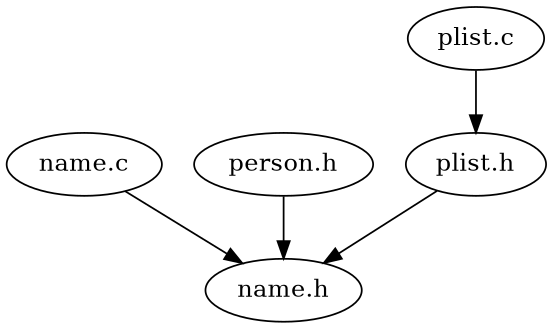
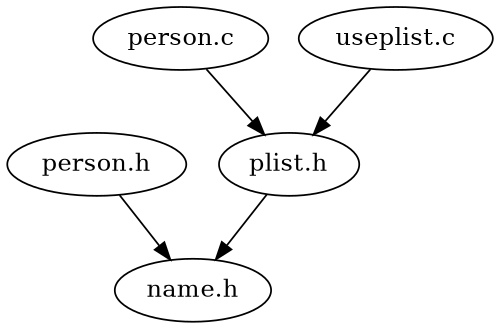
  digraph {
-   n1 [label="name.c"]
    n2 [label="name.h"]
    n3 [label="person.h"]
-   n4 [label="plist.c"]
+   n4 [label="person.c"]
    n5 [label="plist.h"]
-   n1 -> n2
+   n6 [label="useplist.c"]
    n3 -> n2
    n4 -> n5
    n5 -> n2
+   n6 -> n5
  }
